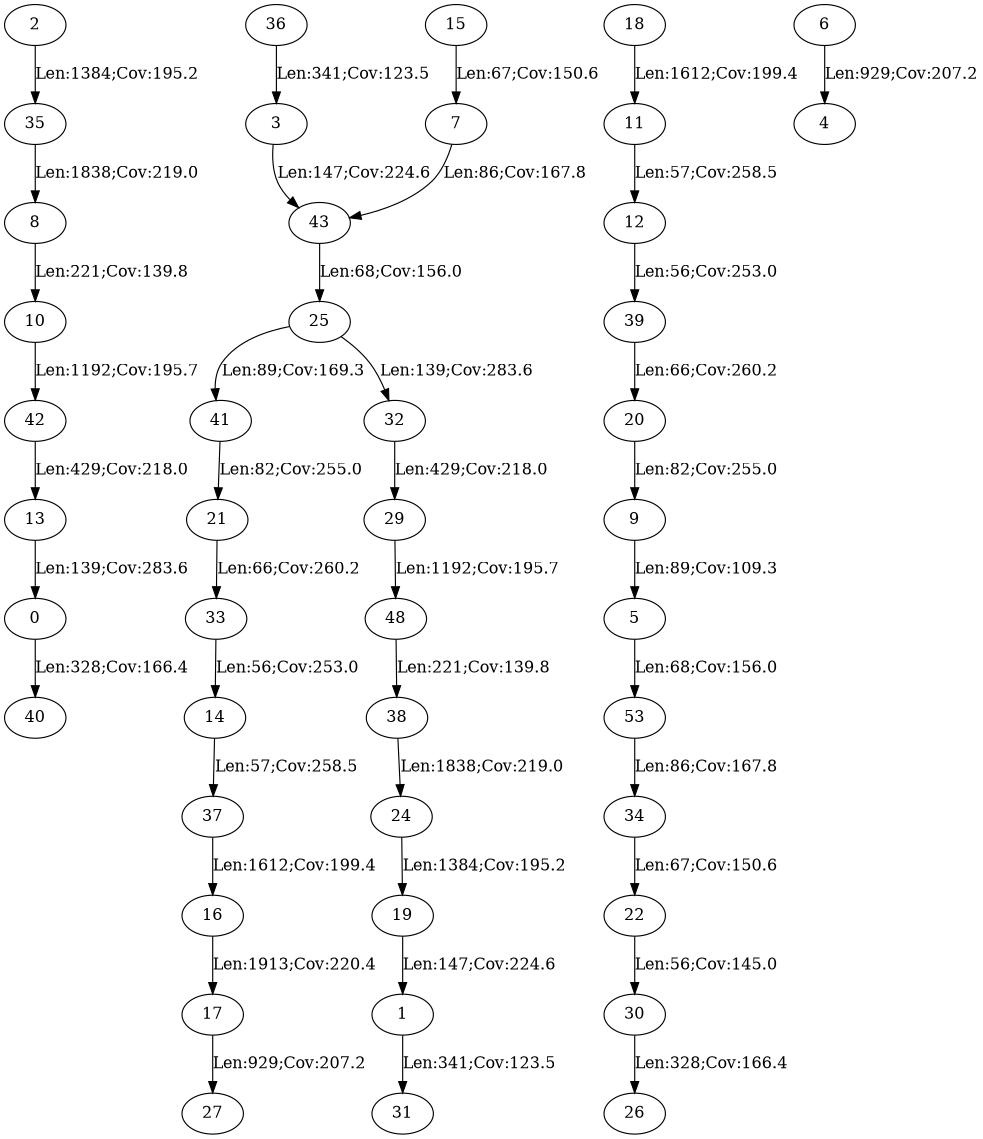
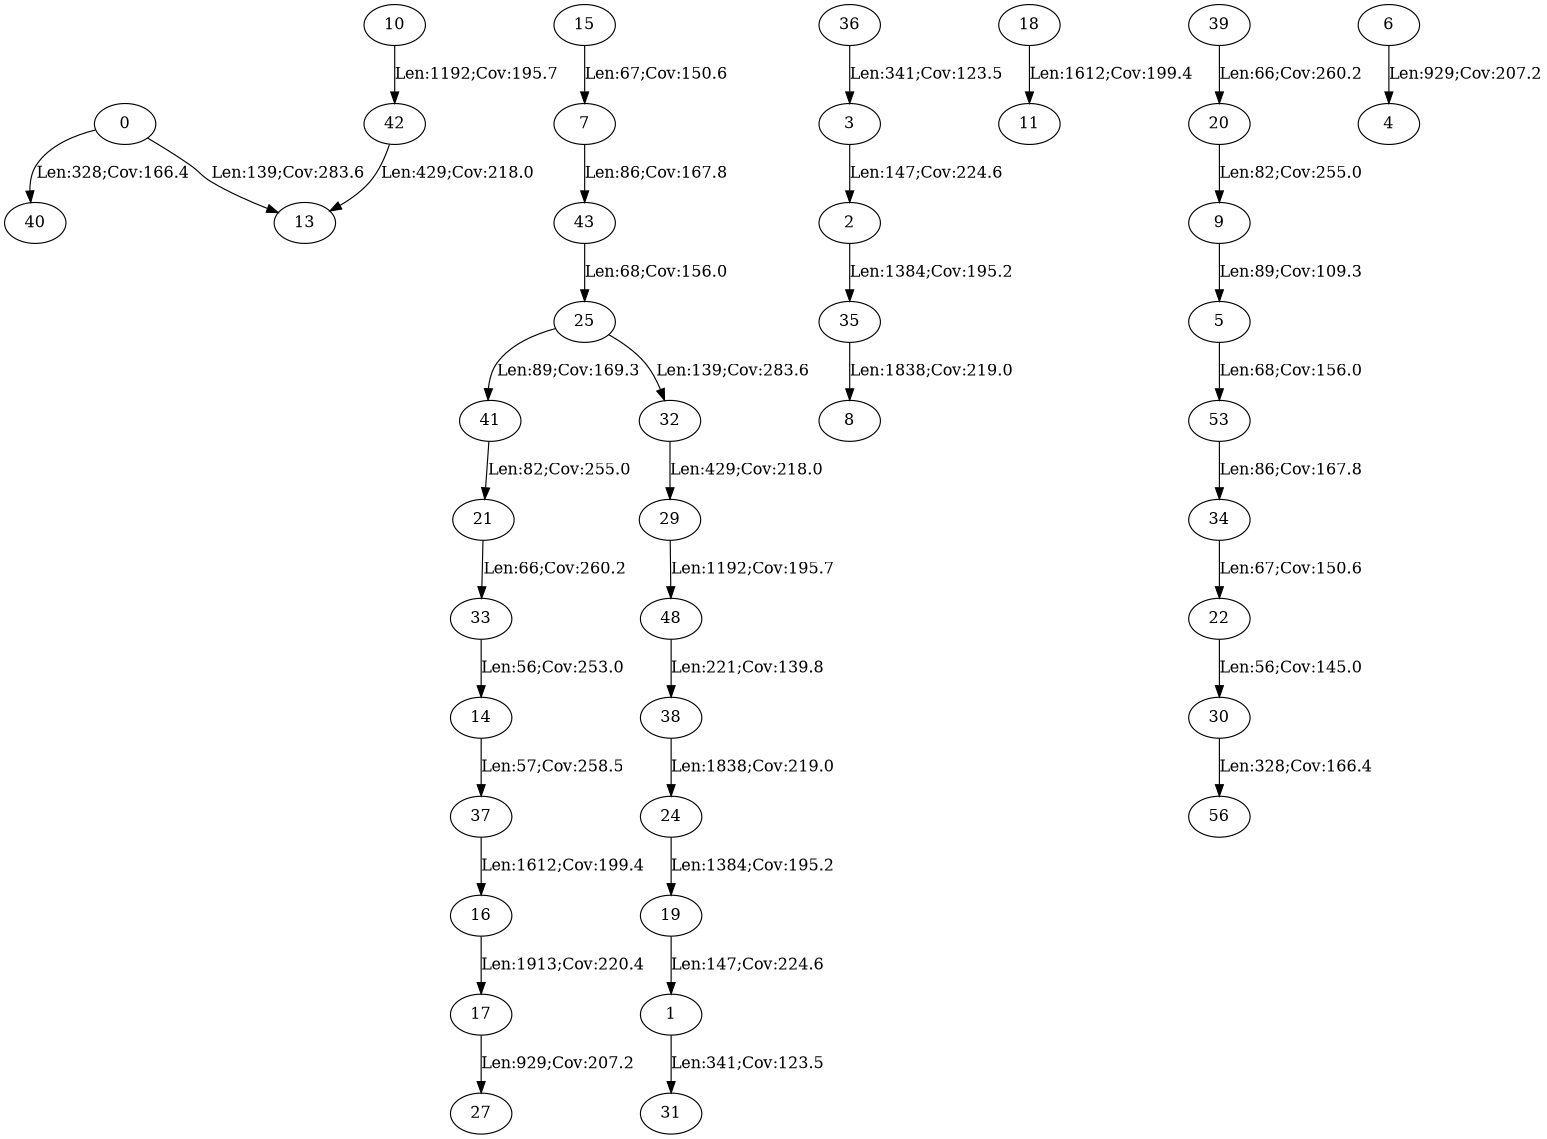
  digraph {
    0
    40
    1
    31
    2
    35
    8
    3
    18
    11
    n11 [label=53]
    5
    34
    6
    4
    7
    43
    25
    10
    42
    9
    13
-   12
    39
    20
    14
    37
    16
    15
    17
    27
    19
    21
    33
    22
    30
-   26
+   26 [label=56]
    24
    41
    32
    29
    n42 [label=48]
    38
    36
    0 -> 40 [label="Len:328;Cov:166.4"]
    1 -> 31 [label="Len:341;Cov:123.5"]
    2 -> 35 [label="Len:1384;Cov:195.2"]
    35 -> 8 [label="Len:1838;Cov:219.0"]
-   8 -> 10 [label="Len:221;Cov:139.8"]
-   3 -> 43 [label="Len:147;Cov:224.6"]
+   3 -> 2 [label="Len:147;Cov:224.6"]
    18 -> 11 [label="Len:1612;Cov:199.4"]
-   11 -> 12 [label="Len:57;Cov:258.5"]
    n11 -> 34 [label="Len:86;Cov:167.8"]
    5 -> n11 [label="Len:68;Cov:156.0"]
    34 -> 22 [label="Len:67;Cov:150.6"]
    6 -> 4 [label="Len:929;Cov:207.2"]
    7 -> 43 [label="Len:86;Cov:167.8"]
    43 -> 25 [label="Len:68;Cov:156.0"]
    25 -> 41 [label="Len:89;Cov:169.3"]
    25 -> 32 [label="Len:139;Cov:283.6"]
    10 -> 42 [label="Len:1192;Cov:195.7"]
    42 -> 13 [label="Len:429;Cov:218.0"]
    9 -> 5 [label="Len:89;Cov:109.3"]
-   13 -> 0 [label="Len:139;Cov:283.6"]
-   12 -> 39 [label="Len:56;Cov:253.0"]
+   0 -> 13 [label="Len:139;Cov:283.6"]
    39 -> 20 [label="Len:66;Cov:260.2"]
    20 -> 9 [label="Len:82;Cov:255.0"]
    14 -> 37 [label="Len:57;Cov:258.5"]
    37 -> 16 [label="Len:1612;Cov:199.4"]
    16 -> 17 [label="Len:1913;Cov:220.4"]
    15 -> 7 [label="Len:67;Cov:150.6"]
    17 -> 27 [label="Len:929;Cov:207.2"]
    19 -> 1 [label="Len:147;Cov:224.6"]
    21 -> 33 [label="Len:66;Cov:260.2"]
    33 -> 14 [label="Len:56;Cov:253.0"]
    22 -> 30 [label="Len:56;Cov:145.0"]
    30 -> 26 [label="Len:328;Cov:166.4"]
    24 -> 19 [label="Len:1384;Cov:195.2"]
    41 -> 21 [label="Len:82;Cov:255.0"]
    32 -> 29 [label="Len:429;Cov:218.0"]
    29 -> n42 [label="Len:1192;Cov:195.7"]
    n42 -> 38 [label="Len:221;Cov:139.8"]
    38 -> 24 [label="Len:1838;Cov:219.0"]
    36 -> 3 [label="Len:341;Cov:123.5"]
  }
